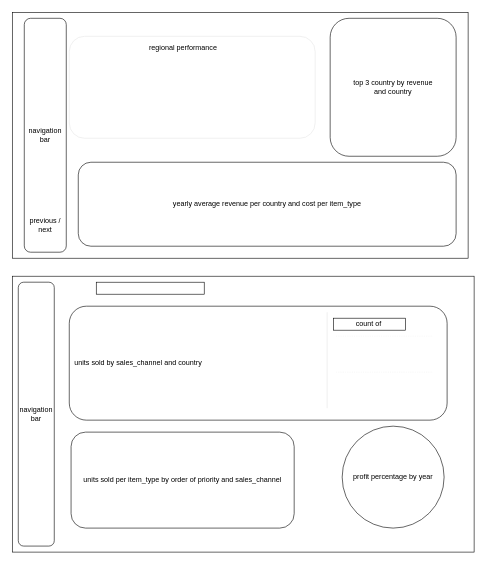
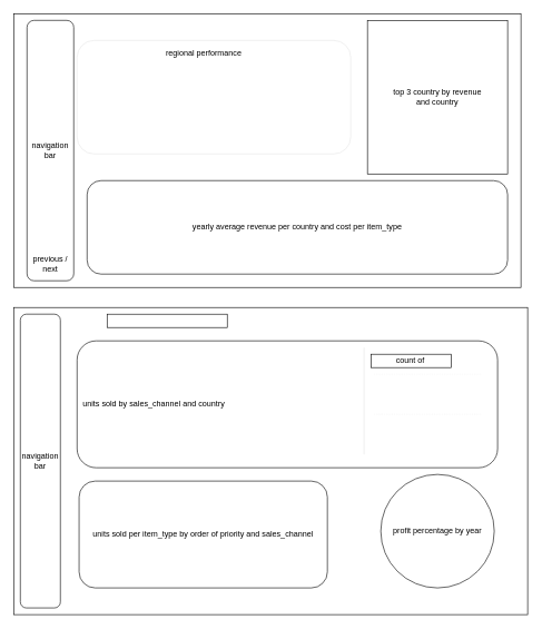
  <mxCell id="0" />
  <mxCell id="1" parent="0" />
  <mxCell id="2" value="" style="rounded=0;whiteSpace=wrap;html=1;" parent="1" vertex="1"><mxGeometry x="20" y="20" width="760" height="410" as="geometry" /></mxCell>
  <mxCell id="3" value="navigation bar" style="rounded=1;whiteSpace=wrap;html=1;" parent="1" vertex="1"><mxGeometry x="40" y="30" width="70" height="390" as="geometry" /></mxCell>
- <mxCell id="4" value="previous /&lt;br&gt;next" style="text;strokeColor=none;align=center;fillColor=none;html=1;verticalAlign=middle;whiteSpace=wrap;rounded=0;" parent="1" vertex="1"><mxGeometry x="45" y="360" width="60" height="30" as="geometry" /></mxCell>
- <mxCell id="5" value="top 3 country by revenue&lt;br&gt;and country" style="rounded=1;whiteSpace=wrap;html=1;" parent="1" vertex="1"><mxGeometry x="550" y="30" width="210" height="230" as="geometry" /></mxCell>
+ <mxCell id="4" value="previous /&lt;br&gt;next" style="text;strokeColor=none;align=center;fillColor=none;html=1;verticalAlign=middle;whiteSpace=wrap;rounded=0;" parent="1" vertex="1"><mxGeometry x="45" y="380" width="60" height="30" as="geometry" /></mxCell>
+ <mxCell id="5" value="top 3 country by revenue&lt;br&gt;and country" style="whiteSpace=wrap;html=1;rounded=0;" parent="1" vertex="1"><mxGeometry x="550" y="30" width="210" height="230" as="geometry" /></mxCell>
  <mxCell id="6" value="yearly average revenue per country and cost per item_type" style="rounded=1;whiteSpace=wrap;html=1;" parent="1" vertex="1"><mxGeometry x="130" y="270" width="630" height="140" as="geometry" /></mxCell>
  <mxCell id="7" value="" style="rounded=1;whiteSpace=wrap;html=1;strokeColor=#E6E6E6;" parent="1" vertex="1"><mxGeometry x="115" y="60" width="410" height="170" as="geometry" /></mxCell>
  <mxCell id="8" value="" style="rounded=0;whiteSpace=wrap;html=1;" parent="1" vertex="1"><mxGeometry x="20" y="460" width="770" height="460" as="geometry" /></mxCell>
  <mxCell id="9" value="navigation bar" style="rounded=1;whiteSpace=wrap;html=1;" parent="1" vertex="1"><mxGeometry x="30" y="470" width="60" height="440" as="geometry" /></mxCell>
  <mxCell id="10" value="&lt;div style=&quot;&quot;&gt;&lt;span style=&quot;background-color: initial;&quot;&gt;&lt;span style=&quot;white-space: pre;&quot;&gt; &lt;/span&gt;&lt;span style=&quot;white-space: pre;&quot;&gt; &lt;/span&gt;units sold by sales_channel and country&lt;/span&gt;&lt;/div&gt;" style="rounded=1;whiteSpace=wrap;html=1;align=left;" parent="1" vertex="1"><mxGeometry x="115" y="510" width="630" height="190" as="geometry" /></mxCell>
  <mxCell id="11" value="units sold per item_type by order of priority and sales_channel" style="rounded=1;whiteSpace=wrap;html=1;" parent="1" vertex="1"><mxGeometry x="118" y="720" width="372" height="160" as="geometry" /></mxCell>
  <mxCell id="12" value="" style="endArrow=none;html=1;rounded=0;dashed=1;dashPattern=1 2;strokeColor=#F0F0F0;" parent="1" edge="1"><mxGeometry relative="1" as="geometry"><mxPoint x="560" y="560" as="sourcePoint" /><mxPoint x="720" y="560" as="targetPoint" /></mxGeometry></mxCell>
  <mxCell id="13" value="" style="endArrow=none;html=1;rounded=0;dashed=1;dashPattern=1 2;strokeColor=#EDEDED;" parent="1" edge="1"><mxGeometry relative="1" as="geometry"><mxPoint x="560" y="620" as="sourcePoint" /><mxPoint x="720" y="620" as="targetPoint" /></mxGeometry></mxCell>
  <mxCell id="14" value="" style="line;strokeWidth=2;direction=south;html=1;strokeColor=#F2F2F2;" parent="1" vertex="1"><mxGeometry x="540" y="520" width="10" height="160" as="geometry" /></mxCell>
  <mxCell id="15" value="" style="rounded=0;whiteSpace=wrap;html=1;" parent="1" vertex="1"><mxGeometry x="160" y="470" width="180" height="20" as="geometry" /></mxCell>
  <mxCell id="16" value="regional performance" style="rounded=0;whiteSpace=wrap;html=1;strokeColor=#FFFFFF;" vertex="1" parent="1"><mxGeometry x="220" y="70" width="170" height="20" as="geometry" /></mxCell>
  <mxCell id="17" value="count of&amp;nbsp;" style="rounded=0;whiteSpace=wrap;html=1;" vertex="1" parent="1"><mxGeometry x="555.5" y="530" width="120" height="20" as="geometry" /></mxCell>
  <mxCell id="18" value="profit percentage by year" style="ellipse;whiteSpace=wrap;html=1;aspect=fixed;" vertex="1" parent="1"><mxGeometry x="570" y="710" width="170" height="170" as="geometry" /></mxCell>
